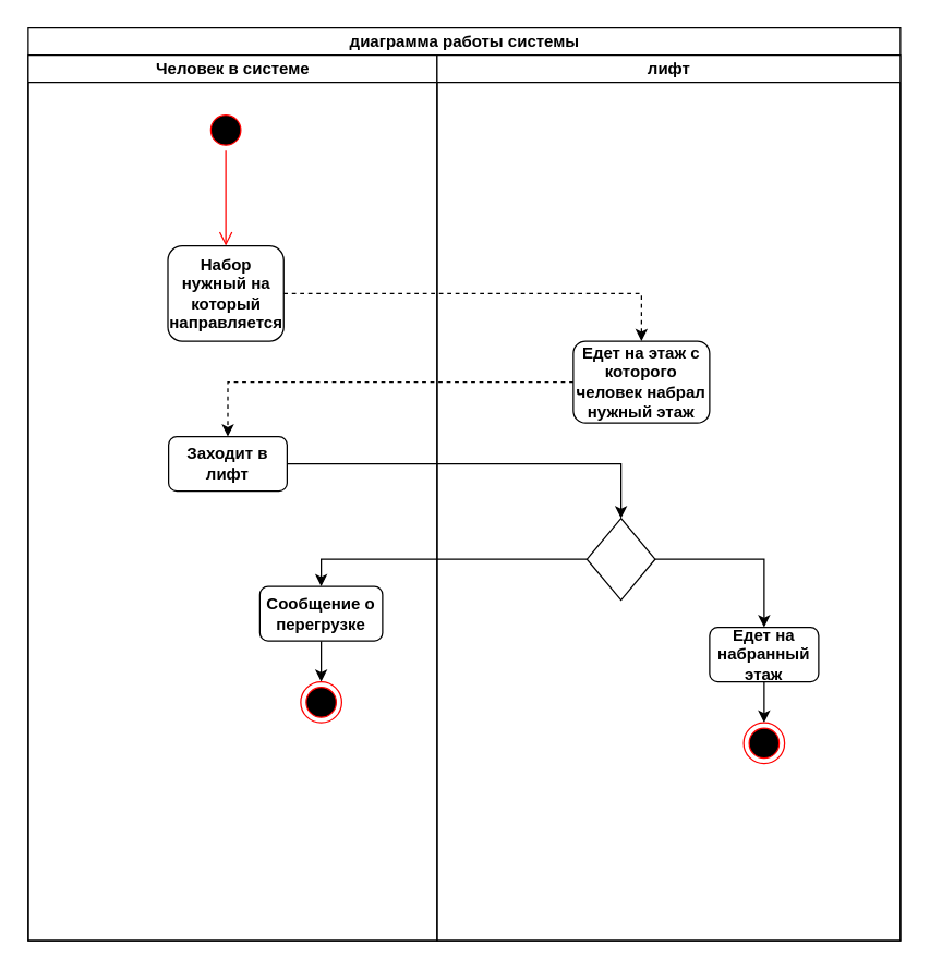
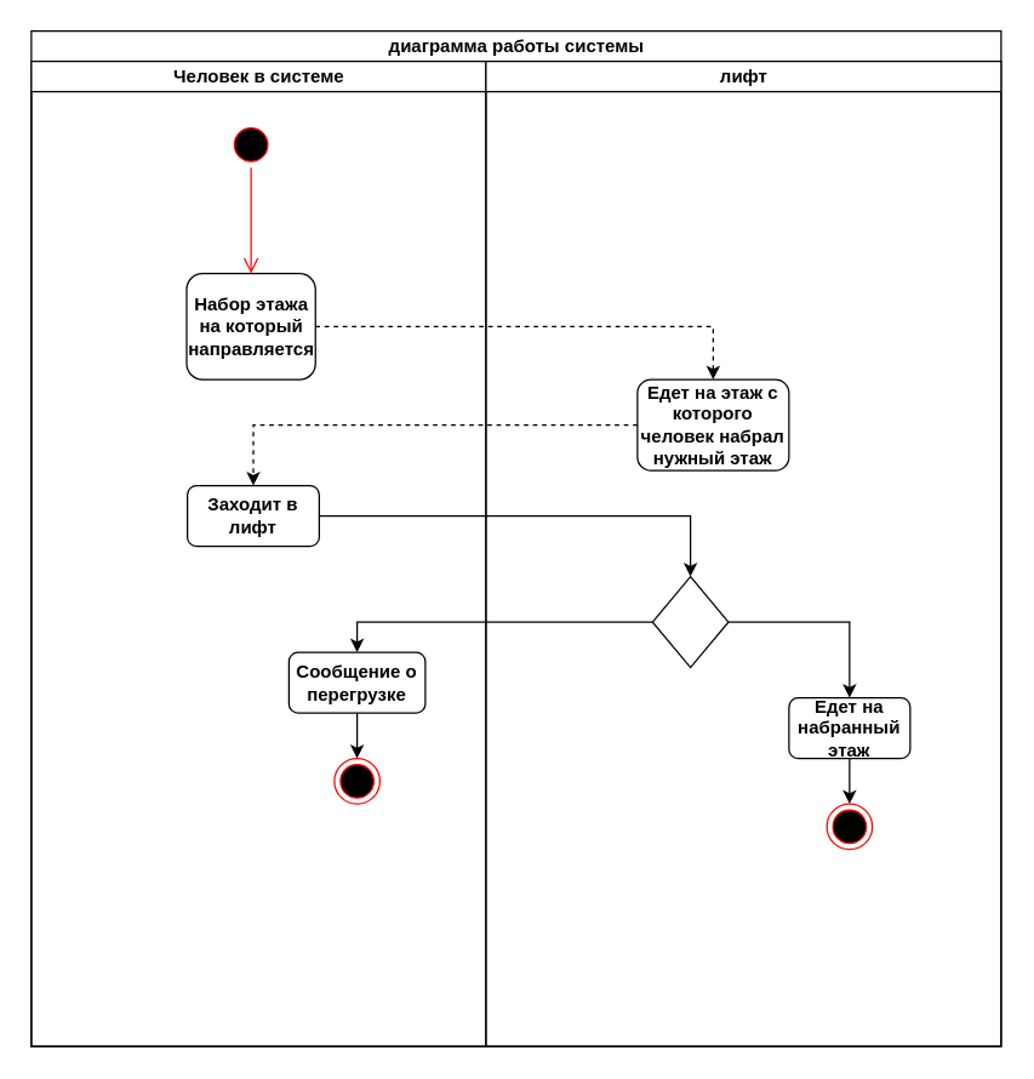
  <mxCell id="0" />
  <mxCell id="1" parent="0" />
  <mxCell id="2" value="диаграмма работы системы" style="swimlane;html=1;childLayout=stackLayout;resizeParent=1;resizeParentMax=0;startSize=20;" vertex="1" parent="1"><mxGeometry x="20" y="20" width="640" height="670" as="geometry" /></mxCell>
  <mxCell id="3" value="Человек в системе" style="swimlane;html=1;startSize=20;" vertex="1" parent="2"><mxGeometry y="20" width="300" height="650" as="geometry" /></mxCell>
  <mxCell id="4" value="" style="ellipse;html=1;shape=startState;fillColor=#000000;strokeColor=#ff0000;" vertex="1" parent="3"><mxGeometry x="130" y="40" width="30" height="30" as="geometry" /></mxCell>
  <mxCell id="5" value="" style="edgeStyle=orthogonalEdgeStyle;html=1;verticalAlign=bottom;endArrow=open;endSize=8;strokeColor=#ff0000;entryX=0.5;entryY=0;entryDx=0;entryDy=0;" edge="1" source="4" parent="3" target="6"><mxGeometry relative="1" as="geometry"><mxPoint x="145" y="130" as="targetPoint" /></mxGeometry></mxCell>
- <mxCell id="6" value="&lt;b&gt;Набор нужный на который направляется&lt;/b&gt;" style="rounded=1;whiteSpace=wrap;html=1;" vertex="1" parent="3"><mxGeometry x="102.5" y="140" width="85" height="70" as="geometry" /></mxCell>
+ <mxCell id="6" value="&lt;b&gt;Набор этажа на который направляется&lt;/b&gt;" style="rounded=1;whiteSpace=wrap;html=1;" vertex="1" parent="3"><mxGeometry x="102.5" y="140" width="85" height="70" as="geometry" /></mxCell>
  <mxCell id="7" value="&lt;b&gt;Заходит в лифт&lt;/b&gt;" style="rounded=1;whiteSpace=wrap;html=1;" vertex="1" parent="3"><mxGeometry x="103" y="280" width="87" height="40" as="geometry" /></mxCell>
  <mxCell id="8" style="edgeStyle=orthogonalEdgeStyle;rounded=0;orthogonalLoop=1;jettySize=auto;html=1;entryX=0.5;entryY=0;entryDx=0;entryDy=0;" edge="1" parent="3" source="9" target="10"><mxGeometry relative="1" as="geometry" /></mxCell>
  <mxCell id="9" value="&lt;b&gt;Сообщение о перегрузке&lt;/b&gt;" style="rounded=1;whiteSpace=wrap;html=1;" vertex="1" parent="3"><mxGeometry x="170" y="390" width="90" height="40" as="geometry" /></mxCell>
  <mxCell id="10" value="" style="ellipse;html=1;shape=endState;fillColor=#000000;strokeColor=#ff0000;" vertex="1" parent="3"><mxGeometry x="200" y="460" width="30" height="30" as="geometry" /></mxCell>
  <mxCell id="11" value="лифт" style="swimlane;html=1;startSize=20;" vertex="1" parent="2"><mxGeometry x="300" y="20" width="340" height="650" as="geometry" /></mxCell>
  <mxCell id="12" value="&lt;b&gt;Едет на этаж с которого человек набрал нужный этаж&lt;/b&gt;" style="rounded=1;whiteSpace=wrap;html=1;" vertex="1" parent="11"><mxGeometry x="100" y="210" width="100" height="60" as="geometry" /></mxCell>
  <mxCell id="13" style="edgeStyle=orthogonalEdgeStyle;rounded=0;orthogonalLoop=1;jettySize=auto;html=1;entryX=0.5;entryY=0;entryDx=0;entryDy=0;" edge="1" parent="11" source="14" target="16"><mxGeometry relative="1" as="geometry" /></mxCell>
  <mxCell id="14" value="" style="rhombus;whiteSpace=wrap;html=1;" vertex="1" parent="11"><mxGeometry x="110" y="340" width="50" height="60" as="geometry" /></mxCell>
  <mxCell id="15" style="edgeStyle=orthogonalEdgeStyle;rounded=0;orthogonalLoop=1;jettySize=auto;html=1;entryX=0.5;entryY=0;entryDx=0;entryDy=0;" edge="1" parent="11" source="16" target="17"><mxGeometry relative="1" as="geometry" /></mxCell>
  <mxCell id="16" value="&lt;b&gt;Едет на набранный этаж&lt;/b&gt;" style="rounded=1;whiteSpace=wrap;html=1;" vertex="1" parent="11"><mxGeometry x="200" y="420" width="80" height="40" as="geometry" /></mxCell>
  <mxCell id="17" value="" style="ellipse;html=1;shape=endState;fillColor=#000000;strokeColor=#ff0000;" vertex="1" parent="11"><mxGeometry x="225" y="490" width="30" height="30" as="geometry" /></mxCell>
  <mxCell id="18" style="edgeStyle=orthogonalEdgeStyle;rounded=0;orthogonalLoop=1;jettySize=auto;html=1;entryX=0.5;entryY=0;entryDx=0;entryDy=0;dashed=1;" edge="1" parent="2" source="6" target="12"><mxGeometry relative="1" as="geometry" /></mxCell>
  <mxCell id="19" style="edgeStyle=orthogonalEdgeStyle;rounded=0;orthogonalLoop=1;jettySize=auto;html=1;entryX=0.5;entryY=0;entryDx=0;entryDy=0;dashed=1;" edge="1" parent="2" source="12" target="7"><mxGeometry relative="1" as="geometry" /></mxCell>
  <mxCell id="20" style="edgeStyle=orthogonalEdgeStyle;rounded=0;orthogonalLoop=1;jettySize=auto;html=1;entryX=0.5;entryY=0;entryDx=0;entryDy=0;" edge="1" parent="2" source="7" target="14"><mxGeometry relative="1" as="geometry" /></mxCell>
  <mxCell id="21" style="edgeStyle=orthogonalEdgeStyle;rounded=0;orthogonalLoop=1;jettySize=auto;html=1;entryX=0.5;entryY=0;entryDx=0;entryDy=0;" edge="1" parent="2" source="14" target="9"><mxGeometry relative="1" as="geometry" /></mxCell>
